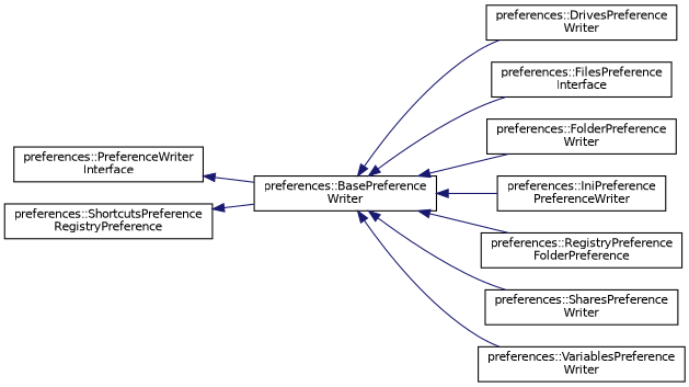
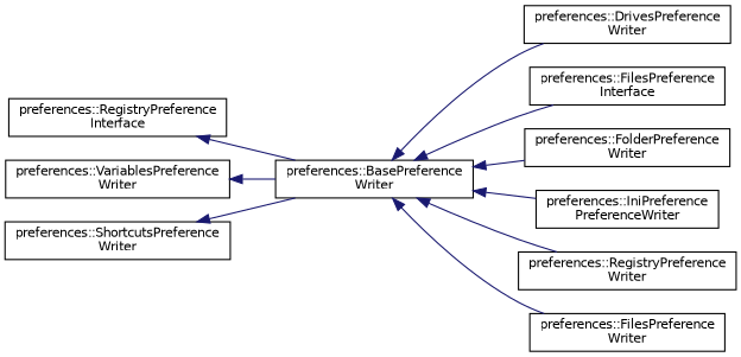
  digraph {
    rankdir=LR
    node [color=black fillcolor=white fontname=Helvetica fontsize=10 shape=record style=filled]
    edge [color=midnightblue dir=back fontname=Helvetica fontsize=10 labelfontname=Helvetica labelfontsize=10 style=solid]
-   n1 [height=0.2 label="preferences::PreferenceWriter\lInterface" width=0.4]
+   n1 [height=0.2 label="preferences::RegistryPreference\lInterface" width=0.4]
    n2 [height=0.2 label="preferences::BasePreference\lWriter" width=0.4]
    n3 [height=0.2 label="preferences::DrivesPreference\lWriter" width=0.4]
    n4 [height=0.2 label="preferences::FilesPreference\lInterface" width=0.4]
    n5 [height=0.2 label="preferences::FolderPreference\lWriter" width=0.4]
    n6 [height=0.2 label="preferences::IniPreference\lPreferenceWriter" width=0.4]
-   n7 [height=0.2 label="preferences::RegistryPreference\lFolderPreference" width=0.4]
-   n8 [height=0.2 label="preferences::SharesPreference\lWriter" width=0.4]
+   n7 [height=0.2 label="preferences::RegistryPreference\lWriter" width=0.4]
+   n8 [height=0.2 label="preferences::FilesPreference\lWriter" width=0.4]
    n9 [height=0.2 label="preferences::VariablesPreference\lWriter" width=0.4]
-   n10 [height=0.2 label="preferences::ShortcutsPreference\lRegistryPreference" width=0.4]
+   n10 [height=0.2 label="preferences::ShortcutsPreference\lWriter" width=0.4]
    n1 -> n2
    n2 -> n3
    n2 -> n4
    n2 -> n5
    n2 -> n6
    n2 -> n7
    n2 -> n8
-   n2 -> n9
+   n9 -> n2
    n10 -> n2
  }
